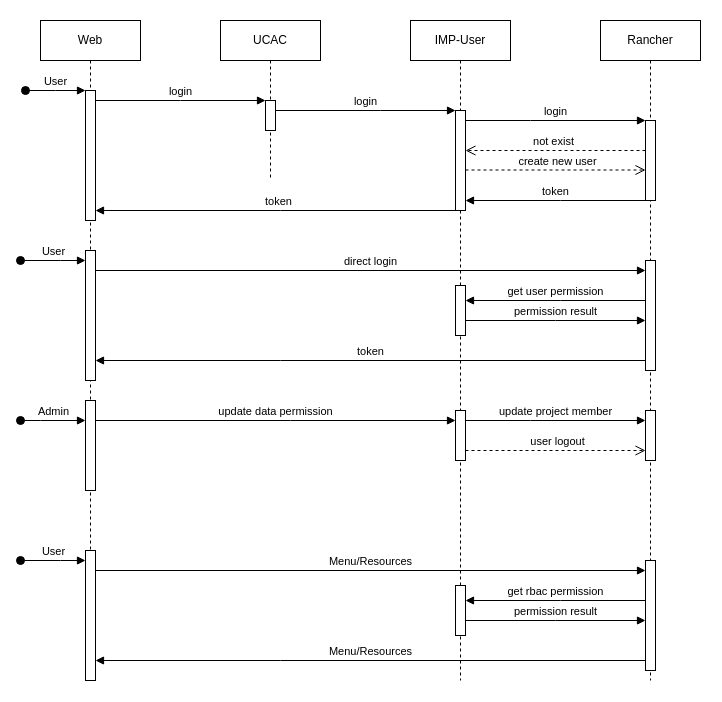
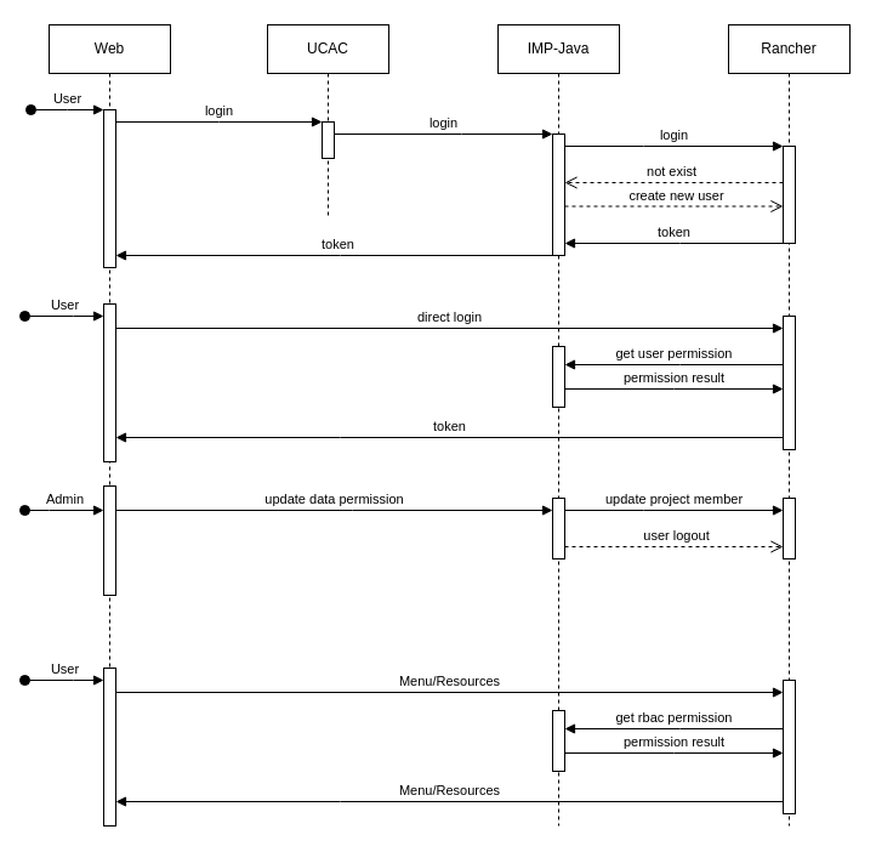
  <mxCell id="0" />
  <mxCell id="1" parent="0" />
  <mxCell id="2" value="Web" style="shape=umlLifeline;perimeter=lifelinePerimeter;whiteSpace=wrap;html=1;container=0;dropTarget=0;collapsible=0;recursiveResize=0;outlineConnect=0;portConstraint=eastwest;newEdgeStyle={&quot;edgeStyle&quot;:&quot;elbowEdgeStyle&quot;,&quot;elbow&quot;:&quot;vertical&quot;,&quot;curved&quot;:0,&quot;rounded&quot;:0};" parent="1" vertex="1"><mxGeometry x="40" y="20" width="100" height="660" as="geometry" /></mxCell>
  <mxCell id="3" value="" style="html=1;points=[];perimeter=orthogonalPerimeter;outlineConnect=0;targetShapes=umlLifeline;portConstraint=eastwest;newEdgeStyle={&quot;edgeStyle&quot;:&quot;elbowEdgeStyle&quot;,&quot;elbow&quot;:&quot;vertical&quot;,&quot;curved&quot;:0,&quot;rounded&quot;:0};" parent="2" vertex="1"><mxGeometry x="45" y="70" width="10" height="130" as="geometry" /></mxCell>
  <mxCell id="4" value="User" style="html=1;verticalAlign=bottom;startArrow=oval;endArrow=block;startSize=8;edgeStyle=elbowEdgeStyle;elbow=vertical;curved=0;rounded=0;" parent="2" target="3" edge="1"><mxGeometry relative="1" as="geometry"><mxPoint x="-15" y="70" as="sourcePoint" /></mxGeometry></mxCell>
  <mxCell id="5" value="Admin" style="html=1;verticalAlign=bottom;startArrow=oval;endArrow=block;startSize=8;edgeStyle=elbowEdgeStyle;elbow=vertical;curved=0;rounded=0;" parent="2" target="6" edge="1"><mxGeometry relative="1" as="geometry"><mxPoint x="-20" y="400" as="sourcePoint" /><mxPoint x="55" y="240" as="targetPoint" /><Array as="points"><mxPoint y="400" /></Array></mxGeometry></mxCell>
  <mxCell id="6" value="" style="html=1;points=[];perimeter=orthogonalPerimeter;outlineConnect=0;targetShapes=umlLifeline;portConstraint=eastwest;newEdgeStyle={&quot;edgeStyle&quot;:&quot;elbowEdgeStyle&quot;,&quot;elbow&quot;:&quot;vertical&quot;,&quot;curved&quot;:0,&quot;rounded&quot;:0};" parent="2" vertex="1"><mxGeometry x="45" y="390" width="10" height="80" as="geometry" /></mxCell>
  <mxCell id="7" value="" style="html=1;points=[];perimeter=orthogonalPerimeter;outlineConnect=0;targetShapes=umlLifeline;portConstraint=eastwest;newEdgeStyle={&quot;edgeStyle&quot;:&quot;elbowEdgeStyle&quot;,&quot;elbow&quot;:&quot;vertical&quot;,&quot;curved&quot;:0,&quot;rounded&quot;:0};" parent="2" vertex="1"><mxGeometry x="45" y="380" width="10" height="90" as="geometry" /></mxCell>
  <mxCell id="8" value="" style="html=1;points=[];perimeter=orthogonalPerimeter;outlineConnect=0;targetShapes=umlLifeline;portConstraint=eastwest;newEdgeStyle={&quot;edgeStyle&quot;:&quot;elbowEdgeStyle&quot;,&quot;elbow&quot;:&quot;vertical&quot;,&quot;curved&quot;:0,&quot;rounded&quot;:0};" vertex="1" parent="2"><mxGeometry x="45" y="530" width="10" height="130" as="geometry" /></mxCell>
  <mxCell id="9" value="" style="html=1;points=[];perimeter=orthogonalPerimeter;outlineConnect=0;targetShapes=umlLifeline;portConstraint=eastwest;newEdgeStyle={&quot;edgeStyle&quot;:&quot;elbowEdgeStyle&quot;,&quot;elbow&quot;:&quot;vertical&quot;,&quot;curved&quot;:0,&quot;rounded&quot;:0};" vertex="1" parent="2"><mxGeometry x="45" y="230" width="10" height="130" as="geometry" /></mxCell>
  <mxCell id="10" value="UCAC" style="shape=umlLifeline;perimeter=lifelinePerimeter;whiteSpace=wrap;html=1;container=0;dropTarget=0;collapsible=0;recursiveResize=0;outlineConnect=0;portConstraint=eastwest;newEdgeStyle={&quot;edgeStyle&quot;:&quot;elbowEdgeStyle&quot;,&quot;elbow&quot;:&quot;vertical&quot;,&quot;curved&quot;:0,&quot;rounded&quot;:0};" parent="1" vertex="1"><mxGeometry x="220" y="20" width="100" height="160" as="geometry" /></mxCell>
  <mxCell id="11" value="" style="html=1;points=[];perimeter=orthogonalPerimeter;outlineConnect=0;targetShapes=umlLifeline;portConstraint=eastwest;newEdgeStyle={&quot;edgeStyle&quot;:&quot;elbowEdgeStyle&quot;,&quot;elbow&quot;:&quot;vertical&quot;,&quot;curved&quot;:0,&quot;rounded&quot;:0};" parent="10" vertex="1"><mxGeometry x="45" y="80" width="10" height="30" as="geometry" /></mxCell>
  <mxCell id="12" value="login" style="html=1;verticalAlign=bottom;endArrow=block;edgeStyle=elbowEdgeStyle;elbow=vertical;curved=0;rounded=0;" parent="1" source="3" target="11" edge="1"><mxGeometry relative="1" as="geometry"><mxPoint x="195" y="110" as="sourcePoint" /><Array as="points"><mxPoint x="180" y="100" /></Array></mxGeometry></mxCell>
- <mxCell id="13" value="IMP-User" style="shape=umlLifeline;perimeter=lifelinePerimeter;whiteSpace=wrap;html=1;container=0;dropTarget=0;collapsible=0;recursiveResize=0;outlineConnect=0;portConstraint=eastwest;newEdgeStyle={&quot;edgeStyle&quot;:&quot;elbowEdgeStyle&quot;,&quot;elbow&quot;:&quot;vertical&quot;,&quot;curved&quot;:0,&quot;rounded&quot;:0};" parent="1" vertex="1"><mxGeometry x="410" y="20" width="100" height="660" as="geometry" /></mxCell>
+ <mxCell id="13" value="IMP-Java" style="shape=umlLifeline;perimeter=lifelinePerimeter;whiteSpace=wrap;html=1;container=0;dropTarget=0;collapsible=0;recursiveResize=0;outlineConnect=0;portConstraint=eastwest;newEdgeStyle={&quot;edgeStyle&quot;:&quot;elbowEdgeStyle&quot;,&quot;elbow&quot;:&quot;vertical&quot;,&quot;curved&quot;:0,&quot;rounded&quot;:0};" parent="1" vertex="1"><mxGeometry x="410" y="20" width="100" height="660" as="geometry" /></mxCell>
  <mxCell id="14" value="" style="html=1;points=[];perimeter=orthogonalPerimeter;outlineConnect=0;targetShapes=umlLifeline;portConstraint=eastwest;newEdgeStyle={&quot;edgeStyle&quot;:&quot;elbowEdgeStyle&quot;,&quot;elbow&quot;:&quot;vertical&quot;,&quot;curved&quot;:0,&quot;rounded&quot;:0};" parent="13" vertex="1"><mxGeometry x="45" y="90" width="10" height="100" as="geometry" /></mxCell>
  <mxCell id="15" value="" style="html=1;points=[];perimeter=orthogonalPerimeter;outlineConnect=0;targetShapes=umlLifeline;portConstraint=eastwest;newEdgeStyle={&quot;edgeStyle&quot;:&quot;elbowEdgeStyle&quot;,&quot;elbow&quot;:&quot;vertical&quot;,&quot;curved&quot;:0,&quot;rounded&quot;:0};" parent="13" vertex="1"><mxGeometry x="45" y="390" width="10" height="50" as="geometry" /></mxCell>
  <mxCell id="16" value="" style="html=1;points=[];perimeter=orthogonalPerimeter;outlineConnect=0;targetShapes=umlLifeline;portConstraint=eastwest;newEdgeStyle={&quot;edgeStyle&quot;:&quot;elbowEdgeStyle&quot;,&quot;elbow&quot;:&quot;vertical&quot;,&quot;curved&quot;:0,&quot;rounded&quot;:0};" parent="13" vertex="1"><mxGeometry x="45" y="565" width="10" height="50" as="geometry" /></mxCell>
  <mxCell id="17" value="" style="html=1;points=[];perimeter=orthogonalPerimeter;outlineConnect=0;targetShapes=umlLifeline;portConstraint=eastwest;newEdgeStyle={&quot;edgeStyle&quot;:&quot;elbowEdgeStyle&quot;,&quot;elbow&quot;:&quot;vertical&quot;,&quot;curved&quot;:0,&quot;rounded&quot;:0};" vertex="1" parent="13"><mxGeometry x="45" y="265" width="10" height="50" as="geometry" /></mxCell>
  <mxCell id="18" value="Rancher" style="shape=umlLifeline;perimeter=lifelinePerimeter;whiteSpace=wrap;html=1;container=0;dropTarget=0;collapsible=0;recursiveResize=0;outlineConnect=0;portConstraint=eastwest;newEdgeStyle={&quot;edgeStyle&quot;:&quot;elbowEdgeStyle&quot;,&quot;elbow&quot;:&quot;vertical&quot;,&quot;curved&quot;:0,&quot;rounded&quot;:0};" parent="1" vertex="1"><mxGeometry x="600" y="20" width="100" height="660" as="geometry" /></mxCell>
  <mxCell id="19" value="" style="html=1;points=[];perimeter=orthogonalPerimeter;outlineConnect=0;targetShapes=umlLifeline;portConstraint=eastwest;newEdgeStyle={&quot;edgeStyle&quot;:&quot;elbowEdgeStyle&quot;,&quot;elbow&quot;:&quot;vertical&quot;,&quot;curved&quot;:0,&quot;rounded&quot;:0};" parent="18" vertex="1"><mxGeometry x="45" y="100" width="10" height="80" as="geometry" /></mxCell>
  <mxCell id="20" value="" style="html=1;points=[];perimeter=orthogonalPerimeter;outlineConnect=0;targetShapes=umlLifeline;portConstraint=eastwest;newEdgeStyle={&quot;edgeStyle&quot;:&quot;elbowEdgeStyle&quot;,&quot;elbow&quot;:&quot;vertical&quot;,&quot;curved&quot;:0,&quot;rounded&quot;:0};" parent="18" vertex="1"><mxGeometry x="45" y="390" width="10" height="50" as="geometry" /></mxCell>
  <mxCell id="21" value="" style="html=1;points=[];perimeter=orthogonalPerimeter;outlineConnect=0;targetShapes=umlLifeline;portConstraint=eastwest;newEdgeStyle={&quot;edgeStyle&quot;:&quot;elbowEdgeStyle&quot;,&quot;elbow&quot;:&quot;vertical&quot;,&quot;curved&quot;:0,&quot;rounded&quot;:0};" parent="18" vertex="1"><mxGeometry x="45" y="540" width="10" height="110" as="geometry" /></mxCell>
  <mxCell id="22" value="" style="html=1;points=[];perimeter=orthogonalPerimeter;outlineConnect=0;targetShapes=umlLifeline;portConstraint=eastwest;newEdgeStyle={&quot;edgeStyle&quot;:&quot;elbowEdgeStyle&quot;,&quot;elbow&quot;:&quot;vertical&quot;,&quot;curved&quot;:0,&quot;rounded&quot;:0};" vertex="1" parent="18"><mxGeometry x="45" y="240" width="10" height="110" as="geometry" /></mxCell>
  <mxCell id="23" value="login" style="html=1;verticalAlign=bottom;endArrow=block;edgeStyle=elbowEdgeStyle;elbow=vertical;curved=0;rounded=0;" parent="1" source="11" target="14" edge="1"><mxGeometry relative="1" as="geometry"><mxPoint x="280" y="110" as="sourcePoint" /><Array as="points"><mxPoint x="380" y="110" /></Array><mxPoint x="450" y="110" as="targetPoint" /></mxGeometry></mxCell>
  <mxCell id="24" value="login" style="html=1;verticalAlign=bottom;endArrow=block;edgeStyle=elbowEdgeStyle;elbow=vertical;curved=0;rounded=0;" parent="1" source="14" target="19" edge="1"><mxGeometry relative="1" as="geometry"><mxPoint x="285" y="120" as="sourcePoint" /><Array as="points"><mxPoint x="530" y="120" /></Array><mxPoint x="465" y="120" as="targetPoint" /></mxGeometry></mxCell>
  <mxCell id="25" value="not exist" style="html=1;verticalAlign=bottom;endArrow=open;dashed=1;endSize=8;edgeStyle=elbowEdgeStyle;elbow=vertical;curved=0;rounded=0;" parent="1" target="14" edge="1"><mxGeometry x="0.027" relative="1" as="geometry"><mxPoint x="470" y="150" as="targetPoint" /><Array as="points"><mxPoint x="550" y="150" /></Array><mxPoint x="645" y="150" as="sourcePoint" /><mxPoint as="offset" /></mxGeometry></mxCell>
  <mxCell id="26" value="create new user" style="html=1;verticalAlign=bottom;endArrow=open;dashed=1;endSize=8;edgeStyle=elbowEdgeStyle;elbow=vertical;curved=0;rounded=0;" parent="1" target="19" edge="1"><mxGeometry x="0.027" relative="1" as="geometry"><mxPoint x="640" y="170" as="targetPoint" /><Array as="points"><mxPoint x="495" y="169.5" /></Array><mxPoint x="465" y="169.5" as="sourcePoint" /><mxPoint as="offset" /></mxGeometry></mxCell>
  <mxCell id="27" value="token" style="html=1;verticalAlign=bottom;endArrow=block;edgeStyle=elbowEdgeStyle;elbow=vertical;curved=0;rounded=0;" parent="1" source="19" target="14" edge="1"><mxGeometry relative="1" as="geometry"><mxPoint x="650" y="190" as="sourcePoint" /><Array as="points"><mxPoint x="560" y="200" /></Array><mxPoint x="470" y="190" as="targetPoint" /></mxGeometry></mxCell>
  <mxCell id="28" value="token" style="html=1;verticalAlign=bottom;endArrow=block;edgeStyle=elbowEdgeStyle;elbow=vertical;curved=0;rounded=0;" parent="1" source="13" target="3" edge="1"><mxGeometry relative="1" as="geometry"><mxPoint x="450" y="210" as="sourcePoint" /><Array as="points"><mxPoint x="280" y="210" /></Array><mxPoint x="100" y="210" as="targetPoint" /></mxGeometry></mxCell>
  <mxCell id="29" value="update data permission" style="html=1;verticalAlign=bottom;endArrow=block;edgeStyle=elbowEdgeStyle;elbow=vertical;curved=0;rounded=0;" parent="1" source="6" target="15" edge="1"><mxGeometry relative="1" as="geometry"><mxPoint x="100" y="450" as="sourcePoint" /><Array as="points"><mxPoint x="290" y="420" /></Array><mxPoint x="450" y="420" as="targetPoint" /></mxGeometry></mxCell>
  <mxCell id="30" value="update project member" style="html=1;verticalAlign=bottom;endArrow=block;edgeStyle=elbowEdgeStyle;elbow=vertical;curved=0;rounded=0;" parent="1" source="15" target="20" edge="1"><mxGeometry relative="1" as="geometry"><mxPoint x="475" y="290" as="sourcePoint" /><Array as="points"><mxPoint x="530" y="420" /></Array><mxPoint x="640" y="420" as="targetPoint" /></mxGeometry></mxCell>
  <mxCell id="31" value="user logout" style="html=1;verticalAlign=bottom;endArrow=open;dashed=1;endSize=8;edgeStyle=elbowEdgeStyle;elbow=vertical;curved=0;rounded=0;" parent="1" source="15" target="20" edge="1"><mxGeometry x="0.027" relative="1" as="geometry"><mxPoint x="645" y="480" as="targetPoint" /><Array as="points"><mxPoint x="560" y="450" /></Array><mxPoint x="480" y="460" as="sourcePoint" /><mxPoint as="offset" /></mxGeometry></mxCell>
  <mxCell id="32" value="User" style="html=1;verticalAlign=bottom;startArrow=oval;endArrow=block;startSize=8;edgeStyle=elbowEdgeStyle;elbow=vertical;curved=0;rounded=0;" parent="1" edge="1"><mxGeometry relative="1" as="geometry"><mxPoint x="20" y="560" as="sourcePoint" /><mxPoint x="85" y="560" as="targetPoint" /><Array as="points"><mxPoint x="60" y="560" /></Array></mxGeometry></mxCell>
  <mxCell id="33" value="Menu/Resources&lt;span class=&quot;eusoft-eudic-chrome-extension-translate-content&quot;&gt;&lt;span class=&quot;eusoft-eudic-chrome-extension-translate-white-space ng-star-inserted&quot;&gt; &lt;/span&gt;&lt;/span&gt;" style="html=1;verticalAlign=bottom;endArrow=block;edgeStyle=elbowEdgeStyle;elbow=vertical;curved=0;rounded=0;" parent="1" target="21" edge="1"><mxGeometry relative="1" as="geometry"><mxPoint x="95" y="570" as="sourcePoint" /><Array as="points"><mxPoint x="640" y="570" /></Array><mxPoint x="600" y="560" as="targetPoint" /></mxGeometry></mxCell>
  <mxCell id="34" value="get rbac permission" style="html=1;verticalAlign=bottom;endArrow=block;edgeStyle=elbowEdgeStyle;elbow=vertical;curved=0;rounded=0;" parent="1" source="21" target="16" edge="1"><mxGeometry relative="1" as="geometry"><mxPoint x="630" y="590" as="sourcePoint" /><Array as="points"><mxPoint x="560" y="600" /></Array><mxPoint x="470" y="610" as="targetPoint" /></mxGeometry></mxCell>
  <mxCell id="35" value="permission result" style="html=1;verticalAlign=bottom;endArrow=block;edgeStyle=elbowEdgeStyle;elbow=vertical;curved=0;rounded=0;" parent="1" source="16" target="21" edge="1"><mxGeometry relative="1" as="geometry"><mxPoint x="490" y="630" as="sourcePoint" /><Array as="points"><mxPoint x="555" y="620" /></Array><mxPoint x="640" y="630" as="targetPoint" /></mxGeometry></mxCell>
  <mxCell id="36" value="Menu/Resources&lt;span class=&quot;eusoft-eudic-chrome-extension-translate-content&quot;&gt;&lt;span class=&quot;eusoft-eudic-chrome-extension-translate-white-space ng-star-inserted&quot;&gt; &lt;/span&gt;&lt;/span&gt;" style="html=1;verticalAlign=bottom;endArrow=block;edgeStyle=elbowEdgeStyle;elbow=vertical;curved=0;rounded=0;" parent="1" source="21" edge="1"><mxGeometry relative="1" as="geometry"><mxPoint x="350" y="660" as="sourcePoint" /><Array as="points"><mxPoint x="280" y="660" /></Array><mxPoint x="95" y="660" as="targetPoint" /></mxGeometry></mxCell>
  <mxCell id="37" value="User" style="html=1;verticalAlign=bottom;startArrow=oval;endArrow=block;startSize=8;edgeStyle=elbowEdgeStyle;elbow=vertical;curved=0;rounded=0;" edge="1" parent="1"><mxGeometry relative="1" as="geometry"><mxPoint x="20" y="260" as="sourcePoint" /><mxPoint x="85" y="260" as="targetPoint" /><Array as="points"><mxPoint x="60" y="260" /></Array></mxGeometry></mxCell>
  <mxCell id="38" value="direct login" style="html=1;verticalAlign=bottom;endArrow=block;edgeStyle=elbowEdgeStyle;elbow=vertical;curved=0;rounded=0;" edge="1" target="22" parent="1"><mxGeometry relative="1" as="geometry"><mxPoint x="95" y="270" as="sourcePoint" /><Array as="points"><mxPoint x="640" y="270" /></Array><mxPoint x="600" y="260" as="targetPoint" /></mxGeometry></mxCell>
  <mxCell id="39" value="get user permission" style="html=1;verticalAlign=bottom;endArrow=block;edgeStyle=elbowEdgeStyle;elbow=horizontal;curved=0;rounded=0;" edge="1" source="22" target="17" parent="1"><mxGeometry relative="1" as="geometry"><mxPoint x="630" y="290" as="sourcePoint" /><Array as="points"><mxPoint x="560" y="300" /></Array><mxPoint x="470" y="310" as="targetPoint" /></mxGeometry></mxCell>
  <mxCell id="40" value="permission result" style="html=1;verticalAlign=bottom;endArrow=block;edgeStyle=elbowEdgeStyle;elbow=vertical;curved=0;rounded=0;" edge="1" source="17" target="22" parent="1"><mxGeometry relative="1" as="geometry"><mxPoint x="490" y="330" as="sourcePoint" /><Array as="points"><mxPoint x="555" y="320" /></Array><mxPoint x="640" y="330" as="targetPoint" /></mxGeometry></mxCell>
  <mxCell id="41" value="token" style="html=1;verticalAlign=bottom;endArrow=block;edgeStyle=elbowEdgeStyle;elbow=vertical;curved=0;rounded=0;" edge="1" source="22" parent="1"><mxGeometry relative="1" as="geometry"><mxPoint x="350" y="360" as="sourcePoint" /><Array as="points"><mxPoint x="280" y="360" /></Array><mxPoint x="95" y="360" as="targetPoint" /></mxGeometry></mxCell>
